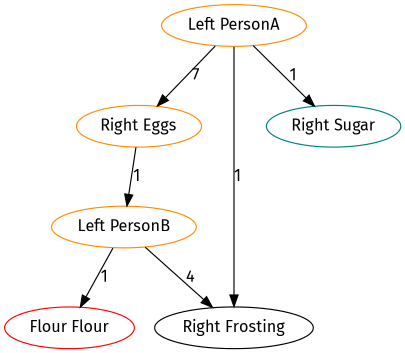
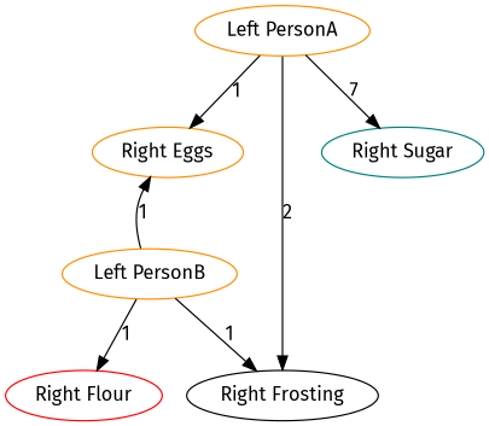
  digraph {
    fontname="Fira Sans"
    node [color=darkorange fontname="Fira Sans"]
    edge [fontname="Fira Sans"]
    n1 [label="Left PersonA"]
    n2 [label="Right Eggs"]
    n3 [color=black label="Right Frosting"]
    n4 [color=teal label="Right Sugar"]
    n5 [label="Left PersonB"]
-   n6 [color=red label="Flour Flour"]
-   n1 -> n2 [label=7]
-   n1 -> n3 [label=1]
-   n1 -> n4 [label=1]
-   n2 -> n5 [label=1]
-   n5 -> n3 [label=4]
+   n6 [color=red label="Right Flour"]
+   n1 -> n2 [label=1]
+   n1 -> n3 [label=2]
+   n1 -> n4 [label=7]
+   n5 -> n2 [label=1]
+   n5 -> n3 [label=1]
    n5 -> n6 [label=1]
  }
